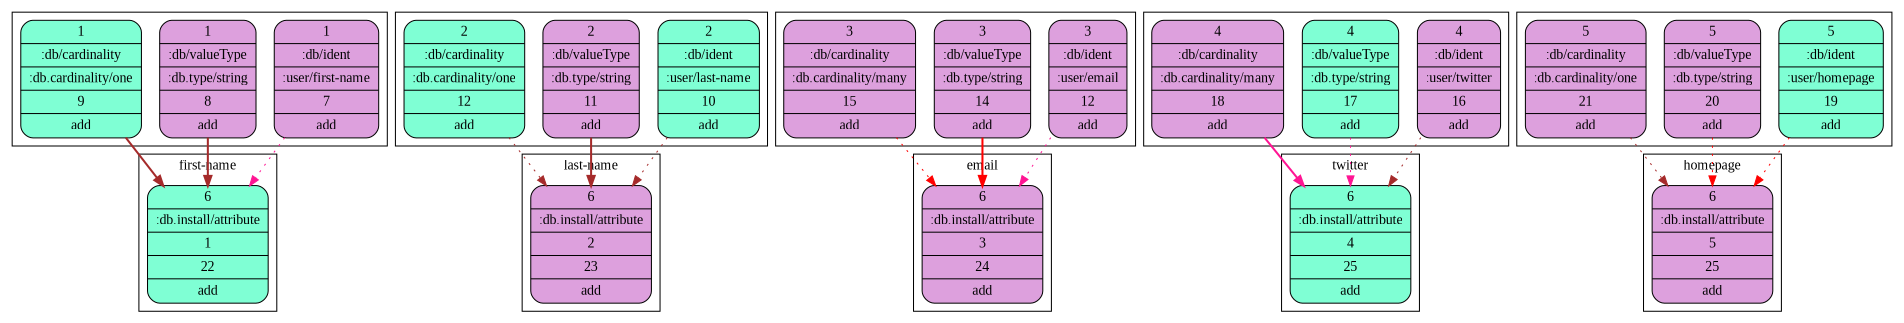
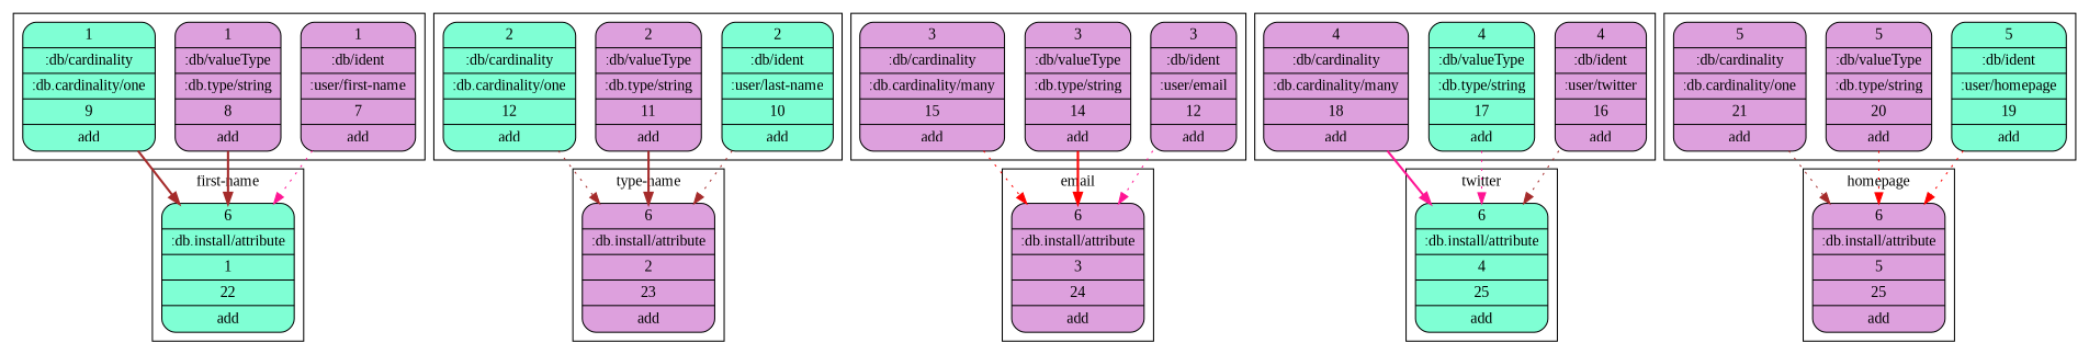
  digraph {
    compound=true
    fontname="Liberation Serif"
    node [shape=Mrecord style=filled fillcolor=plum fontname="Liberation Serif"]
    edge [color=brown style=dotted fontname="Liberation Serif"]
    n1 [label="{ 1 | :db/ident | :user/first-name | 7 | add }"]
    n2 [label="{ 1 | :db/valueType | :db.type/string | 8 | add }"]
    n3 [label="{ 1 | :db/cardinality | :db.cardinality/one | 9 | add }" fillcolor=aquamarine]
    n4 [label="{ 2 | :db/ident | :user/last-name | 10 | add }" fillcolor=aquamarine]
    n5 [label="{ 2 | :db/valueType | :db.type/string | 11 | add }"]
    n6 [label="{ 2 | :db/cardinality | :db.cardinality/one | 12 | add }" fillcolor=aquamarine]
    n7 [label="{ 3 | :db/ident | :user/email | 12 | add }"]
    n8 [label="{ 3 | :db/valueType | :db.type/string | 14 | add }"]
    n9 [label="{ 3 | :db/cardinality | :db.cardinality/many | 15 | add }"]
    n10 [label="{ 4 | :db/ident | :user/twitter | 16 | add }"]
    n11 [label="{ 4 | :db/valueType | :db.type/string | 17 | add }" fillcolor=aquamarine]
    n12 [label="{ 4 | :db/cardinality | :db.cardinality/many | 18 | add }"]
    n13 [label="{ 5 | :db/ident | :user/homepage | 19 | add }" fillcolor=aquamarine]
    n14 [label="{ 5 | :db/valueType | :db.type/string | 20 | add }"]
    n15 [label="{ 5 | :db/cardinality | :db.cardinality/one | 21 | add }"]
    n16 [label="{ 6 | :db.install/attribute | 1 | 22 | add }" fillcolor=aquamarine]
    n17 [label="{ 6 | :db.install/attribute | 2 | 23 | add }"]
    n18 [label="{ 6 | :db.install/attribute | 3 | 24 | add }"]
    n19 [label="{ 6 | :db.install/attribute | 4 | 25 | add }" fillcolor=aquamarine]
    n20 [label="{ 6 | :db.install/attribute | 5 | 25 | add }"]
    subgraph cluster_1 {
      n1
      n2
      n3
    }
    subgraph cluster_2 {
      n4
      n5
      n6
    }
    subgraph cluster_3 {
      n7
      n8
      n9
    }
    subgraph cluster_4 {
      n10
      n11
      n12
    }
    subgraph cluster_5 {
      n13
      n14
      n15
    }
    subgraph cluster_6 {
      label="first-name"
      n16
    }
    subgraph cluster_7 {
-     label="last-name"
+     label="type-name"
      n17
    }
    subgraph cluster_8 {
      label=email
      n18
    }
    subgraph cluster_9 {
      label=twitter
      n19
    }
    subgraph cluster_10 {
      label=homepage
      n20
    }
    n1 -> n16 [color=deeppink]
    n2 -> n16 [style=bold]
    n3 -> n16 [style=bold]
    n4 -> n17
    n5 -> n17 [style=bold]
    n6 -> n17
    n7 -> n18 [color=deeppink]
    n8 -> n18 [color=red style=bold]
    n9 -> n18 [color=red]
    n10 -> n19
    n11 -> n19 [color=deeppink]
    n12 -> n19 [color=deeppink style=bold]
    n13 -> n20 [color=red]
    n14 -> n20 [color=red]
    n15 -> n20
  }
